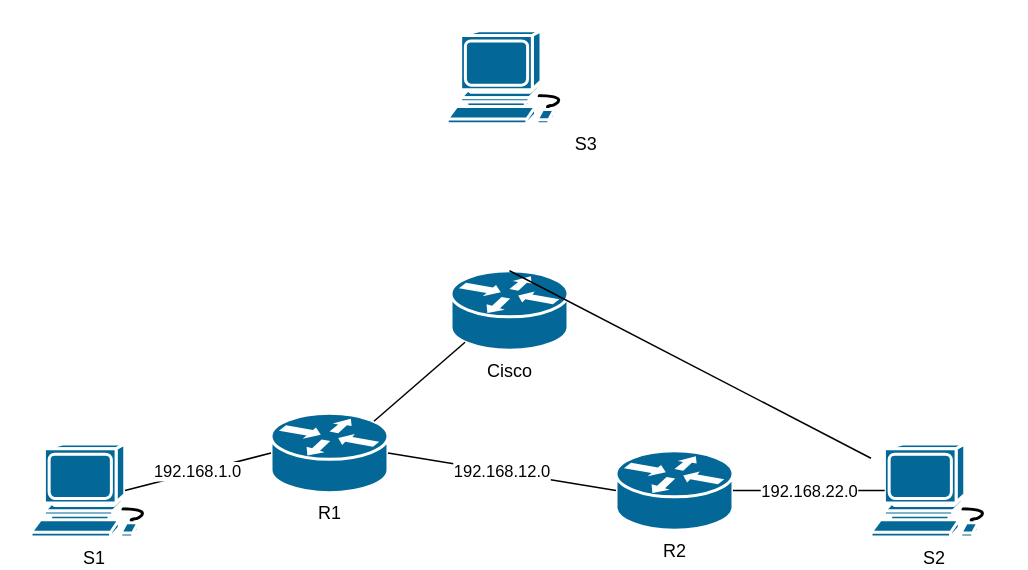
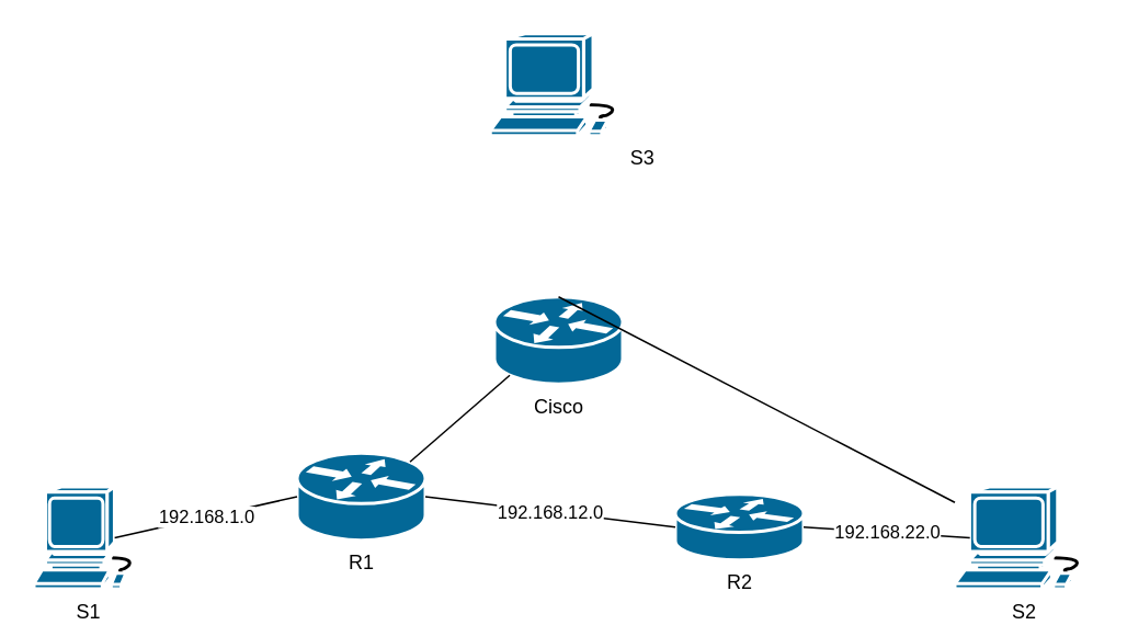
  <mxCell id="0" />
  <mxCell id="1" parent="0" />
  <mxCell id="2" value="S3&lt;br&gt;" style="shape=mxgraph.cisco.computers_and_peripherals.workstation;html=1;pointerEvents=1;dashed=0;fillColor=#036897;strokeColor=#ffffff;strokeWidth=2;verticalLabelPosition=bottom;verticalAlign=top;align=left;outlineConnect=0;labelPosition=right;" vertex="1" parent="1"><mxGeometry x="297.5" y="20" width="83" height="62" as="geometry" /></mxCell>
  <mxCell id="3" value="Cisco" style="shape=mxgraph.cisco.routers.router;html=1;pointerEvents=1;dashed=0;fillColor=#036897;strokeColor=#ffffff;strokeWidth=2;verticalLabelPosition=bottom;verticalAlign=top;align=center;outlineConnect=0;" vertex="1" parent="1"><mxGeometry x="300" y="180" width="78" height="53" as="geometry" /></mxCell>
  <mxCell id="4" value="R1&lt;br&gt;" style="shape=mxgraph.cisco.routers.router;html=1;pointerEvents=1;dashed=0;fillColor=#036897;strokeColor=#ffffff;strokeWidth=2;verticalLabelPosition=bottom;verticalAlign=top;align=center;outlineConnect=0;" vertex="1" parent="1"><mxGeometry x="180" y="275" width="78" height="53" as="geometry" /></mxCell>
  <mxCell id="5" value="" style="endArrow=none;html=1;exitX=0.88;exitY=0.1;exitDx=0;exitDy=0;exitPerimeter=0;entryX=0.12;entryY=0.9;entryDx=0;entryDy=0;entryPerimeter=0;" edge="1" parent="1" source="4" target="3"><mxGeometry width="50" height="50" relative="1" as="geometry"><mxPoint x="130" y="430" as="sourcePoint" /><mxPoint x="280" y="270" as="targetPoint" /></mxGeometry></mxCell>
- <mxCell id="6" value="R2&lt;br&gt;" style="shape=mxgraph.cisco.routers.router;html=1;pointerEvents=1;dashed=0;fillColor=#036897;strokeColor=#ffffff;strokeWidth=2;verticalLabelPosition=bottom;verticalAlign=top;align=center;outlineConnect=0;" vertex="1" parent="1"><mxGeometry x="410" y="300" width="78" height="53" as="geometry" /></mxCell>
+ <mxCell id="6" value="R2&lt;br&gt;" style="shape=mxgraph.cisco.routers.router;html=1;pointerEvents=1;dashed=0;fillColor=#036897;strokeColor=#ffffff;strokeWidth=2;verticalLabelPosition=bottom;verticalAlign=top;align=center;outlineConnect=0;" vertex="1" parent="1"><mxGeometry x="410" y="300" width="78" height="40" as="geometry" /></mxCell>
  <mxCell id="7" value="" style="endArrow=none;html=1;exitX=0.5;exitY=0;exitDx=0;exitDy=0;exitPerimeter=0;" edge="1" parent="1" source="3" target="9"><mxGeometry width="50" height="50" relative="1" as="geometry"><mxPoint x="180" y="420" as="sourcePoint" /><mxPoint x="230" y="370" as="targetPoint" /></mxGeometry></mxCell>
  <mxCell id="8" value="192.168.12.0" style="endArrow=none;html=1;entryX=0;entryY=0.5;entryDx=0;entryDy=0;entryPerimeter=0;exitX=1;exitY=0.5;exitDx=0;exitDy=0;exitPerimeter=0;" edge="1" parent="1" source="4" target="6"><mxGeometry width="50" height="50" relative="1" as="geometry"><mxPoint x="180" y="420" as="sourcePoint" /><mxPoint x="230" y="370" as="targetPoint" /></mxGeometry></mxCell>
  <mxCell id="9" value="S2" style="shape=mxgraph.cisco.computers_and_peripherals.workstation;html=1;pointerEvents=1;dashed=0;fillColor=#036897;strokeColor=#ffffff;strokeWidth=2;verticalLabelPosition=bottom;verticalAlign=top;align=center;outlineConnect=0;" vertex="1" parent="1"><mxGeometry x="580" y="295.5" width="83" height="62" as="geometry" /></mxCell>
  <mxCell id="10" value="192.168.22.0" style="endArrow=none;html=1;exitX=1;exitY=0.5;exitDx=0;exitDy=0;exitPerimeter=0;entryX=0.11;entryY=0.5;entryDx=0;entryDy=0;entryPerimeter=0;" edge="1" parent="1" source="6" target="9"><mxGeometry width="50" height="50" relative="1" as="geometry"><mxPoint x="550" y="360" as="sourcePoint" /><mxPoint x="570" y="327" as="targetPoint" /></mxGeometry></mxCell>
- <mxCell id="11" value="S1" style="shape=mxgraph.cisco.computers_and_peripherals.workstation;html=1;pointerEvents=1;dashed=0;fillColor=#036897;strokeColor=#ffffff;strokeWidth=2;verticalLabelPosition=bottom;verticalAlign=top;align=center;outlineConnect=0;" vertex="1" parent="1"><mxGeometry x="20" y="295.5" width="83" height="62" as="geometry" /></mxCell>
+ <mxCell id="11" value="S1" style="shape=mxgraph.cisco.computers_and_peripherals.workstation;html=1;pointerEvents=1;dashed=0;fillColor=#036897;strokeColor=#ffffff;strokeWidth=2;verticalLabelPosition=bottom;verticalAlign=top;align=center;outlineConnect=0;" vertex="1" parent="1"><mxGeometry x="20" y="295.5" width="65" height="62" as="geometry" /></mxCell>
  <mxCell id="12" value="192.168.1.0" style="endArrow=none;html=1;entryX=0;entryY=0.5;entryDx=0;entryDy=0;entryPerimeter=0;exitX=0.755;exitY=0.5;exitDx=0;exitDy=0;exitPerimeter=0;" edge="1" parent="1" source="11" target="4"><mxGeometry width="50" height="50" relative="1" as="geometry"><mxPoint x="20" y="430" as="sourcePoint" /><mxPoint x="70" y="380" as="targetPoint" /></mxGeometry></mxCell>
